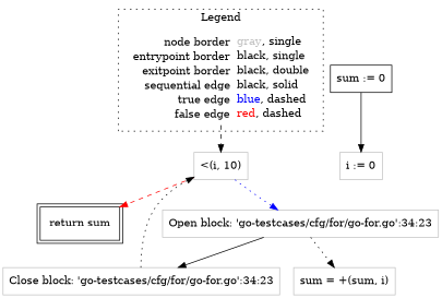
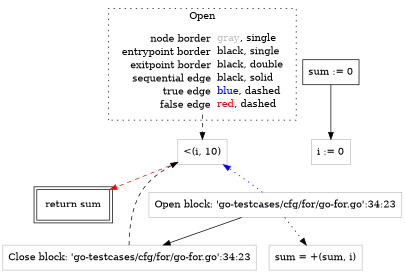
  digraph {
    node [shape=rect color=gray]
    edge [color=black style=dashed]
    n1 [label=<<table border="0" cellpadding="2" cellspacing="0" cellborder="0"><tr><td align="right">node border&nbsp;</td><td align="left"><font color="gray">gray</font>, single</td></tr><tr><td align="right">entrypoint border&nbsp;</td><td align="left"><font color="black">black</font>, single</td></tr><tr><td align="right">exitpoint border&nbsp;</td><td align="left"><font color="black">black</font>, double</td></tr><tr><td align="right">sequential edge&nbsp;</td><td align="left"><font color="black">black</font>, solid</td></tr><tr><td align="right">true edge&nbsp;</td><td align="left"><font color="blue">blue</font>, dashed</td></tr><tr><td align="right">false edge&nbsp;</td><td align="left"><font color="red">red</font>, dashed</td></tr></table>> shape=plaintext color=""]
    n2 [label=<&lt;(i, 10)>]
    n3 [color=black label=<sum := 0>]
    n4 [label=<i := 0>]
    n5 [label=<Close block: 'go-testcases/cfg/for/go-for.go':34:23>]
    n6 [color=black label=<return sum> peripheries=2]
    n7 [label=<Open block: 'go-testcases/cfg/for/go-for.go':34:23>]
    n8 [label=<sum = +(sum, i)>]
    subgraph cluster_1 {
-     label=Legend
+     label=Open
      style=dotted
      n1
    }
    n1 -> n2
    n2 -> n6 [color=red]
-   n2 -> n7 [color=blue style=dotted]
+   n7 -> n2 [color=blue style=dotted]
    n3 -> n4 [style=solid]
-   n5 -> n2 [style=dotted]
+   n5 -> n2
    n7 -> n5 [style=solid]
    n7 -> n8 [style=dotted]
  }
